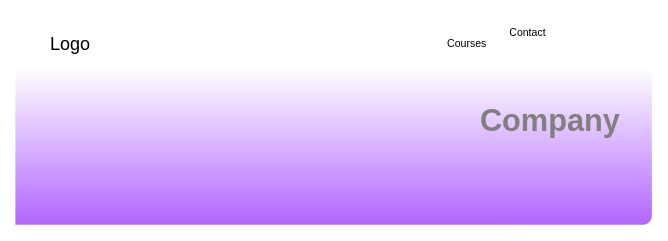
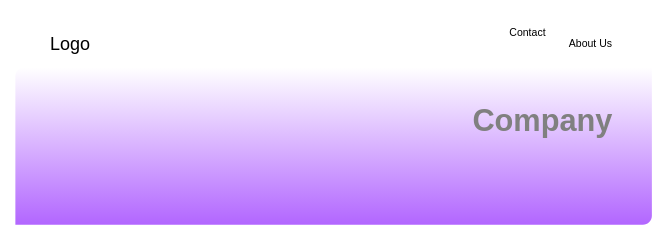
  <mxCell id="0" />
  <mxCell id="1" parent="0" />
  <mxCell id="2" value="" style="verticalLabelPosition=bottom;verticalAlign=top;html=1;shape=mxgraph.basic.diag_round_rect;dx=6;gradientDirection=south;gradientColor=#B266FF;strokeWidth=1;strokeColor=none;" vertex="1" parent="1"><mxGeometry y="89" width="849" height="210" as="geometry" x="20" /></mxCell>
  <mxCell id="3" value="&lt;h1&gt;&lt;span style=&quot;font-weight: normal&quot;&gt;Logo&lt;/span&gt;&lt;/h1&gt;" style="text;html=1;align=center;verticalAlign=middle;resizable=0;points=[];autosize=1;" vertex="1" parent="1"><mxGeometry x="61" y="33" width="63" height="50" as="geometry" /></mxCell>
+ <mxCell id="4" value="&lt;h3&gt;&lt;span style=&quot;font-weight: normal&quot;&gt;About Us&lt;/span&gt;&lt;/h3&gt;" style="text;html=1;align=center;verticalAlign=middle;resizable=0;points=[];autosize=1;" vertex="1" parent="1"><mxGeometry x="753" y="35" width="68" height="46" as="geometry" /></mxCell>
  <mxCell id="5" value="&lt;h3&gt;&lt;span style=&quot;font-weight: normal&quot;&gt;Contact&lt;/span&gt;&lt;/h3&gt;" style="text;html=1;align=center;verticalAlign=middle;resizable=0;points=[];autosize=1;" vertex="1" parent="1"><mxGeometry x="674" y="20" width="58" height="46" as="geometry" /></mxCell>
- <mxCell id="6" value="&lt;h3&gt;&lt;span style=&quot;font-weight: normal&quot;&gt;Courses&lt;/span&gt;&lt;/h3&gt;" style="text;html=1;align=center;verticalAlign=middle;resizable=0;points=[];autosize=1;" vertex="1" parent="1"><mxGeometry x="591" y="35" width="62" height="46" as="geometry" /></mxCell>
- <mxCell id="7" value="&lt;h1&gt;&lt;b&gt;&lt;font style=&quot;font-size: 41px&quot;&gt;Company&lt;/font&gt;&lt;/b&gt;&lt;/h1&gt;" style="text;html=1;align=center;verticalAlign=middle;resizable=0;points=[];autosize=1;fontColor=#808080;" vertex="1" parent="1"><mxGeometry x="634" y="132" width="197" height="56" as="geometry" /></mxCell>
+ <mxCell id="7" value="&lt;h1&gt;&lt;b&gt;&lt;font style=&quot;font-size: 41px&quot;&gt;Company&lt;/font&gt;&lt;/b&gt;&lt;/h1&gt;" style="text;html=1;align=center;verticalAlign=middle;resizable=0;points=[];autosize=1;fontColor=#808080;" vertex="1" parent="1"><mxGeometry x="624" y="132" width="197" height="56" as="geometry" /></mxCell>
